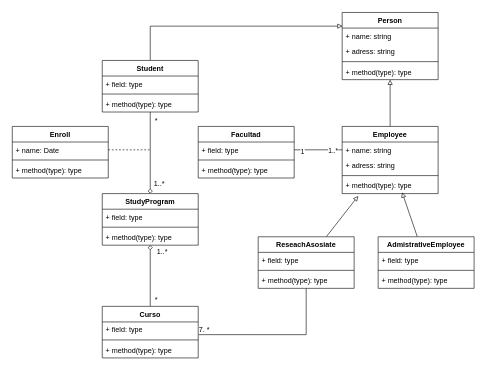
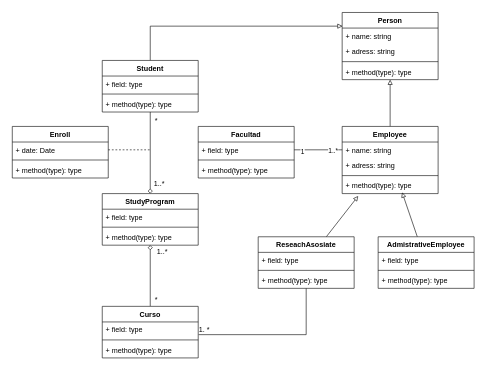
  <mxCell id="0" />
  <mxCell id="1" parent="0" />
  <mxCell id="2" style="edgeStyle=none;rounded=0;orthogonalLoop=1;jettySize=auto;html=1;endArrow=block;endFill=0;entryX=0.625;entryY=0.923;entryDx=0;entryDy=0;entryPerimeter=0;" parent="1" source="3" target="45" edge="1"><mxGeometry relative="1" as="geometry" /></mxCell>
  <mxCell id="3" value="AdmistrativeEmployee" style="swimlane;fontStyle=1;align=center;verticalAlign=top;childLayout=stackLayout;horizontal=1;startSize=26;horizontalStack=0;resizeParent=1;resizeParentMax=0;resizeLast=0;collapsible=1;marginBottom=0;" parent="1" vertex="1"><mxGeometry x="630" y="394" width="160" height="86" as="geometry" /></mxCell>
  <mxCell id="4" value="+ field: type" style="text;strokeColor=none;fillColor=none;align=left;verticalAlign=top;spacingLeft=4;spacingRight=4;overflow=hidden;rotatable=0;points=[[0,0.5],[1,0.5]];portConstraint=eastwest;" parent="3" vertex="1"><mxGeometry y="26" width="160" height="26" as="geometry" /></mxCell>
  <mxCell id="5" value="" style="line;strokeWidth=1;fillColor=none;align=left;verticalAlign=middle;spacingTop=-1;spacingLeft=3;spacingRight=3;rotatable=0;labelPosition=right;points=[];portConstraint=eastwest;" parent="3" vertex="1"><mxGeometry y="52" width="160" height="8" as="geometry" /></mxCell>
  <mxCell id="6" value="+ method(type): type" style="text;strokeColor=none;fillColor=none;align=left;verticalAlign=top;spacingLeft=4;spacingRight=4;overflow=hidden;rotatable=0;points=[[0,0.5],[1,0.5]];portConstraint=eastwest;" parent="3" vertex="1"><mxGeometry y="60" width="160" height="26" as="geometry" /></mxCell>
  <mxCell id="7" style="edgeStyle=none;rounded=0;orthogonalLoop=1;jettySize=auto;html=1;endArrow=diamond;endFill=0;" parent="1" source="9" target="28" edge="1"><mxGeometry relative="1" as="geometry" /></mxCell>
  <mxCell id="8" style="edgeStyle=orthogonalEdgeStyle;rounded=0;orthogonalLoop=1;jettySize=auto;html=1;endArrow=block;endFill=0;entryX=0.004;entryY=-0.123;entryDx=0;entryDy=0;entryPerimeter=0;" parent="1" source="9" target="36" edge="1"><mxGeometry relative="1" as="geometry" /></mxCell>
  <mxCell id="9" value="Student" style="swimlane;fontStyle=1;align=center;verticalAlign=top;childLayout=stackLayout;horizontal=1;startSize=26;horizontalStack=0;resizeParent=1;resizeParentMax=0;resizeLast=0;collapsible=1;marginBottom=0;" parent="1" vertex="1"><mxGeometry x="170" y="100" width="160" height="86" as="geometry" /></mxCell>
  <mxCell id="10" value="+ field: type" style="text;strokeColor=none;fillColor=none;align=left;verticalAlign=top;spacingLeft=4;spacingRight=4;overflow=hidden;rotatable=0;points=[[0,0.5],[1,0.5]];portConstraint=eastwest;" parent="9" vertex="1"><mxGeometry y="26" width="160" height="26" as="geometry" /></mxCell>
  <mxCell id="11" value="" style="line;strokeWidth=1;fillColor=none;align=left;verticalAlign=middle;spacingTop=-1;spacingLeft=3;spacingRight=3;rotatable=0;labelPosition=right;points=[];portConstraint=eastwest;" parent="9" vertex="1"><mxGeometry y="52" width="160" height="8" as="geometry" /></mxCell>
  <mxCell id="12" value="+ method(type): type" style="text;strokeColor=none;fillColor=none;align=left;verticalAlign=top;spacingLeft=4;spacingRight=4;overflow=hidden;rotatable=0;points=[[0,0.5],[1,0.5]];portConstraint=eastwest;" parent="9" vertex="1"><mxGeometry y="60" width="160" height="26" as="geometry" /></mxCell>
  <mxCell id="13" value="Facultad" style="swimlane;fontStyle=1;align=center;verticalAlign=top;childLayout=stackLayout;horizontal=1;startSize=26;horizontalStack=0;resizeParent=1;resizeParentMax=0;resizeLast=0;collapsible=1;marginBottom=0;" parent="1" vertex="1"><mxGeometry x="330" y="210" width="160" height="86" as="geometry" /></mxCell>
  <mxCell id="14" value="+ field: type" style="text;strokeColor=none;fillColor=none;align=left;verticalAlign=top;spacingLeft=4;spacingRight=4;overflow=hidden;rotatable=0;points=[[0,0.5],[1,0.5]];portConstraint=eastwest;" parent="13" vertex="1"><mxGeometry y="26" width="160" height="26" as="geometry" /></mxCell>
  <mxCell id="15" value="" style="line;strokeWidth=1;fillColor=none;align=left;verticalAlign=middle;spacingTop=-1;spacingLeft=3;spacingRight=3;rotatable=0;labelPosition=right;points=[];portConstraint=eastwest;" parent="13" vertex="1"><mxGeometry y="52" width="160" height="8" as="geometry" /></mxCell>
  <mxCell id="16" value="+ method(type): type" style="text;strokeColor=none;fillColor=none;align=left;verticalAlign=top;spacingLeft=4;spacingRight=4;overflow=hidden;rotatable=0;points=[[0,0.5],[1,0.5]];portConstraint=eastwest;" parent="13" vertex="1"><mxGeometry y="60" width="160" height="26" as="geometry" /></mxCell>
  <mxCell id="17" style="rounded=0;orthogonalLoop=1;jettySize=auto;html=1;entryX=1.004;entryY=0.815;entryDx=0;entryDy=0;entryPerimeter=0;endArrow=none;endFill=0;edgeStyle=orthogonalEdgeStyle;" parent="1" source="19" target="25" edge="1"><mxGeometry relative="1" as="geometry" /></mxCell>
  <mxCell id="18" style="edgeStyle=none;rounded=0;orthogonalLoop=1;jettySize=auto;html=1;endArrow=block;endFill=0;entryX=0.167;entryY=1.154;entryDx=0;entryDy=0;entryPerimeter=0;" parent="1" source="19" target="45" edge="1"><mxGeometry relative="1" as="geometry" /></mxCell>
  <mxCell id="19" value="ReseachAsosiate" style="swimlane;fontStyle=1;align=center;verticalAlign=top;childLayout=stackLayout;horizontal=1;startSize=26;horizontalStack=0;resizeParent=1;resizeParentMax=0;resizeLast=0;collapsible=1;marginBottom=0;" parent="1" vertex="1"><mxGeometry x="430" y="394" width="160" height="86" as="geometry" /></mxCell>
  <mxCell id="20" value="+ field: type" style="text;strokeColor=none;fillColor=none;align=left;verticalAlign=top;spacingLeft=4;spacingRight=4;overflow=hidden;rotatable=0;points=[[0,0.5],[1,0.5]];portConstraint=eastwest;" parent="19" vertex="1"><mxGeometry y="26" width="160" height="26" as="geometry" /></mxCell>
  <mxCell id="21" value="" style="line;strokeWidth=1;fillColor=none;align=left;verticalAlign=middle;spacingTop=-1;spacingLeft=3;spacingRight=3;rotatable=0;labelPosition=right;points=[];portConstraint=eastwest;" parent="19" vertex="1"><mxGeometry y="52" width="160" height="8" as="geometry" /></mxCell>
  <mxCell id="22" value="+ method(type): type" style="text;strokeColor=none;fillColor=none;align=left;verticalAlign=top;spacingLeft=4;spacingRight=4;overflow=hidden;rotatable=0;points=[[0,0.5],[1,0.5]];portConstraint=eastwest;" parent="19" vertex="1"><mxGeometry y="60" width="160" height="26" as="geometry" /></mxCell>
  <mxCell id="23" style="rounded=0;orthogonalLoop=1;jettySize=auto;html=1;endArrow=diamond;endFill=0;" parent="1" source="24" target="31" edge="1"><mxGeometry relative="1" as="geometry" /></mxCell>
  <mxCell id="24" value="Curso" style="swimlane;fontStyle=1;align=center;verticalAlign=top;childLayout=stackLayout;horizontal=1;startSize=26;horizontalStack=0;resizeParent=1;resizeParentMax=0;resizeLast=0;collapsible=1;marginBottom=0;" parent="1" vertex="1"><mxGeometry x="170" y="510" width="160" height="86" as="geometry" /></mxCell>
  <mxCell id="25" value="+ field: type" style="text;strokeColor=none;fillColor=none;align=left;verticalAlign=top;spacingLeft=4;spacingRight=4;overflow=hidden;rotatable=0;points=[[0,0.5],[1,0.5]];portConstraint=eastwest;" parent="24" vertex="1"><mxGeometry y="26" width="160" height="26" as="geometry" /></mxCell>
  <mxCell id="26" value="" style="line;strokeWidth=1;fillColor=none;align=left;verticalAlign=middle;spacingTop=-1;spacingLeft=3;spacingRight=3;rotatable=0;labelPosition=right;points=[];portConstraint=eastwest;" parent="24" vertex="1"><mxGeometry y="52" width="160" height="8" as="geometry" /></mxCell>
  <mxCell id="27" value="+ method(type): type" style="text;strokeColor=none;fillColor=none;align=left;verticalAlign=top;spacingLeft=4;spacingRight=4;overflow=hidden;rotatable=0;points=[[0,0.5],[1,0.5]];portConstraint=eastwest;" parent="24" vertex="1"><mxGeometry y="60" width="160" height="26" as="geometry" /></mxCell>
  <mxCell id="28" value="StudyProgram" style="swimlane;fontStyle=1;align=center;verticalAlign=top;childLayout=stackLayout;horizontal=1;startSize=26;horizontalStack=0;resizeParent=1;resizeParentMax=0;resizeLast=0;collapsible=1;marginBottom=0;" parent="1" vertex="1"><mxGeometry x="170" y="322" width="160" height="86" as="geometry" /></mxCell>
  <mxCell id="29" value="+ field: type" style="text;strokeColor=none;fillColor=none;align=left;verticalAlign=top;spacingLeft=4;spacingRight=4;overflow=hidden;rotatable=0;points=[[0,0.5],[1,0.5]];portConstraint=eastwest;" parent="28" vertex="1"><mxGeometry y="26" width="160" height="26" as="geometry" /></mxCell>
  <mxCell id="30" value="" style="line;strokeWidth=1;fillColor=none;align=left;verticalAlign=middle;spacingTop=-1;spacingLeft=3;spacingRight=3;rotatable=0;labelPosition=right;points=[];portConstraint=eastwest;" parent="28" vertex="1"><mxGeometry y="52" width="160" height="8" as="geometry" /></mxCell>
  <mxCell id="31" value="+ method(type): type" style="text;strokeColor=none;fillColor=none;align=left;verticalAlign=top;spacingLeft=4;spacingRight=4;overflow=hidden;rotatable=0;points=[[0,0.5],[1,0.5]];portConstraint=eastwest;" parent="28" vertex="1"><mxGeometry y="60" width="160" height="26" as="geometry" /></mxCell>
  <mxCell id="32" style="edgeStyle=none;rounded=0;orthogonalLoop=1;jettySize=auto;html=1;entryX=1;entryY=0.5;entryDx=0;entryDy=0;endArrow=none;endFill=0;exitX=0;exitY=0.5;exitDx=0;exitDy=0;" parent="1" source="42" target="14" edge="1"><mxGeometry relative="1" as="geometry" /></mxCell>
  <mxCell id="33" value="1" style="edgeLabel;html=1;align=center;verticalAlign=middle;resizable=0;points=[];" parent="32" vertex="1" connectable="0"><mxGeometry x="0.666" y="3" relative="1" as="geometry"><mxPoint as="offset" /></mxGeometry></mxCell>
  <mxCell id="34" value="1..*" style="edgeLabel;html=1;align=center;verticalAlign=middle;resizable=0;points=[];" parent="32" vertex="1" connectable="0"><mxGeometry x="-0.593" y="1" relative="1" as="geometry"><mxPoint as="offset" /></mxGeometry></mxCell>
  <mxCell id="35" value="Person" style="swimlane;fontStyle=1;align=center;verticalAlign=top;childLayout=stackLayout;horizontal=1;startSize=26;horizontalStack=0;resizeParent=1;resizeParentMax=0;resizeLast=0;collapsible=1;marginBottom=0;" parent="1" vertex="1"><mxGeometry x="570" y="20" width="160" height="112" as="geometry" /></mxCell>
  <mxCell id="36" value="+ name: string" style="text;strokeColor=none;fillColor=none;align=left;verticalAlign=top;spacingLeft=4;spacingRight=4;overflow=hidden;rotatable=0;points=[[0,0.5],[1,0.5]];portConstraint=eastwest;" parent="35" vertex="1"><mxGeometry y="26" width="160" height="26" as="geometry" /></mxCell>
  <mxCell id="37" value="+ adress: string" style="text;strokeColor=none;fillColor=none;align=left;verticalAlign=top;spacingLeft=4;spacingRight=4;overflow=hidden;rotatable=0;points=[[0,0.5],[1,0.5]];portConstraint=eastwest;" parent="35" vertex="1"><mxGeometry y="52" width="160" height="26" as="geometry" /></mxCell>
  <mxCell id="38" value="" style="line;strokeWidth=1;fillColor=none;align=left;verticalAlign=middle;spacingTop=-1;spacingLeft=3;spacingRight=3;rotatable=0;labelPosition=right;points=[];portConstraint=eastwest;" parent="35" vertex="1"><mxGeometry y="78" width="160" height="8" as="geometry" /></mxCell>
  <mxCell id="39" value="+ method(type): type" style="text;strokeColor=none;fillColor=none;align=left;verticalAlign=top;spacingLeft=4;spacingRight=4;overflow=hidden;rotatable=0;points=[[0,0.5],[1,0.5]];portConstraint=eastwest;" parent="35" vertex="1"><mxGeometry y="86" width="160" height="26" as="geometry" /></mxCell>
  <mxCell id="40" style="edgeStyle=none;rounded=0;orthogonalLoop=1;jettySize=auto;html=1;endArrow=block;endFill=0;" parent="1" source="41" target="39" edge="1"><mxGeometry relative="1" as="geometry" /></mxCell>
  <mxCell id="41" value="Employee" style="swimlane;fontStyle=1;align=center;verticalAlign=top;childLayout=stackLayout;horizontal=1;startSize=26;horizontalStack=0;resizeParent=1;resizeParentMax=0;resizeLast=0;collapsible=1;marginBottom=0;" parent="1" vertex="1"><mxGeometry x="570" y="210" width="160" height="112" as="geometry" /></mxCell>
  <mxCell id="42" value="+ name: string" style="text;strokeColor=none;fillColor=none;align=left;verticalAlign=top;spacingLeft=4;spacingRight=4;overflow=hidden;rotatable=0;points=[[0,0.5],[1,0.5]];portConstraint=eastwest;" parent="41" vertex="1"><mxGeometry y="26" width="160" height="26" as="geometry" /></mxCell>
  <mxCell id="43" value="+ adress: string" style="text;strokeColor=none;fillColor=none;align=left;verticalAlign=top;spacingLeft=4;spacingRight=4;overflow=hidden;rotatable=0;points=[[0,0.5],[1,0.5]];portConstraint=eastwest;" parent="41" vertex="1"><mxGeometry y="52" width="160" height="26" as="geometry" /></mxCell>
  <mxCell id="44" value="" style="line;strokeWidth=1;fillColor=none;align=left;verticalAlign=middle;spacingTop=-1;spacingLeft=3;spacingRight=3;rotatable=0;labelPosition=right;points=[];portConstraint=eastwest;" parent="41" vertex="1"><mxGeometry y="78" width="160" height="8" as="geometry" /></mxCell>
  <mxCell id="45" value="+ method(type): type" style="text;strokeColor=none;fillColor=none;align=left;verticalAlign=top;spacingLeft=4;spacingRight=4;overflow=hidden;rotatable=0;points=[[0,0.5],[1,0.5]];portConstraint=eastwest;" parent="41" vertex="1"><mxGeometry y="86" width="160" height="26" as="geometry" /></mxCell>
  <mxCell id="46" value="Enroll" style="swimlane;fontStyle=1;align=center;verticalAlign=top;childLayout=stackLayout;horizontal=1;startSize=26;horizontalStack=0;resizeParent=1;resizeParentMax=0;resizeLast=0;collapsible=1;marginBottom=0;" parent="1" vertex="1"><mxGeometry x="20" y="210" width="160" height="86" as="geometry" /></mxCell>
- <mxCell id="47" value="+ name: Date" style="text;strokeColor=none;fillColor=none;align=left;verticalAlign=top;spacingLeft=4;spacingRight=4;overflow=hidden;rotatable=0;points=[[0,0.5],[1,0.5]];portConstraint=eastwest;" parent="46" vertex="1"><mxGeometry y="26" width="160" height="26" as="geometry" /></mxCell>
+ <mxCell id="47" value="+ date: Date" style="text;strokeColor=none;fillColor=none;align=left;verticalAlign=top;spacingLeft=4;spacingRight=4;overflow=hidden;rotatable=0;points=[[0,0.5],[1,0.5]];portConstraint=eastwest;" parent="46" vertex="1"><mxGeometry y="26" width="160" height="26" as="geometry" /></mxCell>
  <mxCell id="48" value="" style="line;strokeWidth=1;fillColor=none;align=left;verticalAlign=middle;spacingTop=-1;spacingLeft=3;spacingRight=3;rotatable=0;labelPosition=right;points=[];portConstraint=eastwest;" parent="46" vertex="1"><mxGeometry y="52" width="160" height="8" as="geometry" /></mxCell>
  <mxCell id="49" value="+ method(type): type" style="text;strokeColor=none;fillColor=none;align=left;verticalAlign=top;spacingLeft=4;spacingRight=4;overflow=hidden;rotatable=0;points=[[0,0.5],[1,0.5]];portConstraint=eastwest;" parent="46" vertex="1"><mxGeometry y="60" width="160" height="26" as="geometry" /></mxCell>
  <mxCell id="50" style="rounded=0;orthogonalLoop=1;jettySize=auto;html=1;endArrow=none;endFill=0;dashed=1;" parent="1" source="47" edge="1"><mxGeometry relative="1" as="geometry"><mxPoint x="250" y="249" as="targetPoint" /></mxGeometry></mxCell>
- <mxCell id="51" value="7. *" style="text;html=1;align=center;verticalAlign=middle;resizable=0;points=[];autosize=1;strokeColor=none;fillColor=none;" parent="1" vertex="1"><mxGeometry x="325" y="540" width="30" height="20" as="geometry" /></mxCell>
+ <mxCell id="51" value="1. *" style="text;html=1;align=center;verticalAlign=middle;resizable=0;points=[];autosize=1;strokeColor=none;fillColor=none;" parent="1" vertex="1"><mxGeometry x="325" y="540" width="30" height="20" as="geometry" /></mxCell>
  <mxCell id="52" value="1..*" style="text;html=1;align=center;verticalAlign=middle;resizable=0;points=[];autosize=1;strokeColor=none;fillColor=none;" parent="1" vertex="1"><mxGeometry x="250" y="296" width="30" height="20" as="geometry" /></mxCell>
  <mxCell id="53" value="*" style="text;html=1;align=center;verticalAlign=middle;resizable=0;points=[];autosize=1;strokeColor=none;fillColor=none;" parent="1" vertex="1"><mxGeometry x="250" y="190" width="20" height="20" as="geometry" /></mxCell>
  <mxCell id="54" value="*" style="text;html=1;align=center;verticalAlign=middle;resizable=0;points=[];autosize=1;strokeColor=none;fillColor=none;" parent="1" vertex="1"><mxGeometry x="250" y="490" width="20" height="20" as="geometry" /></mxCell>
  <mxCell id="55" value="1..*" style="text;html=1;align=center;verticalAlign=middle;resizable=0;points=[];autosize=1;strokeColor=none;fillColor=none;" parent="1" vertex="1"><mxGeometry x="255" y="410" width="30" height="20" as="geometry" /></mxCell>
